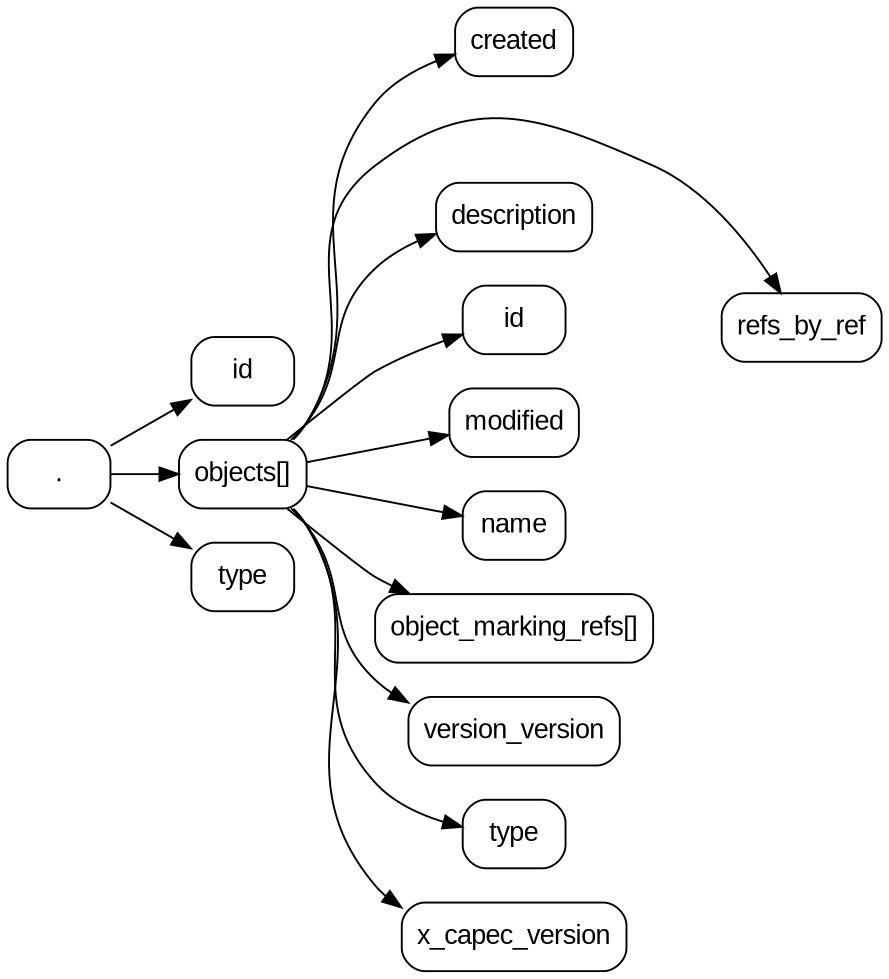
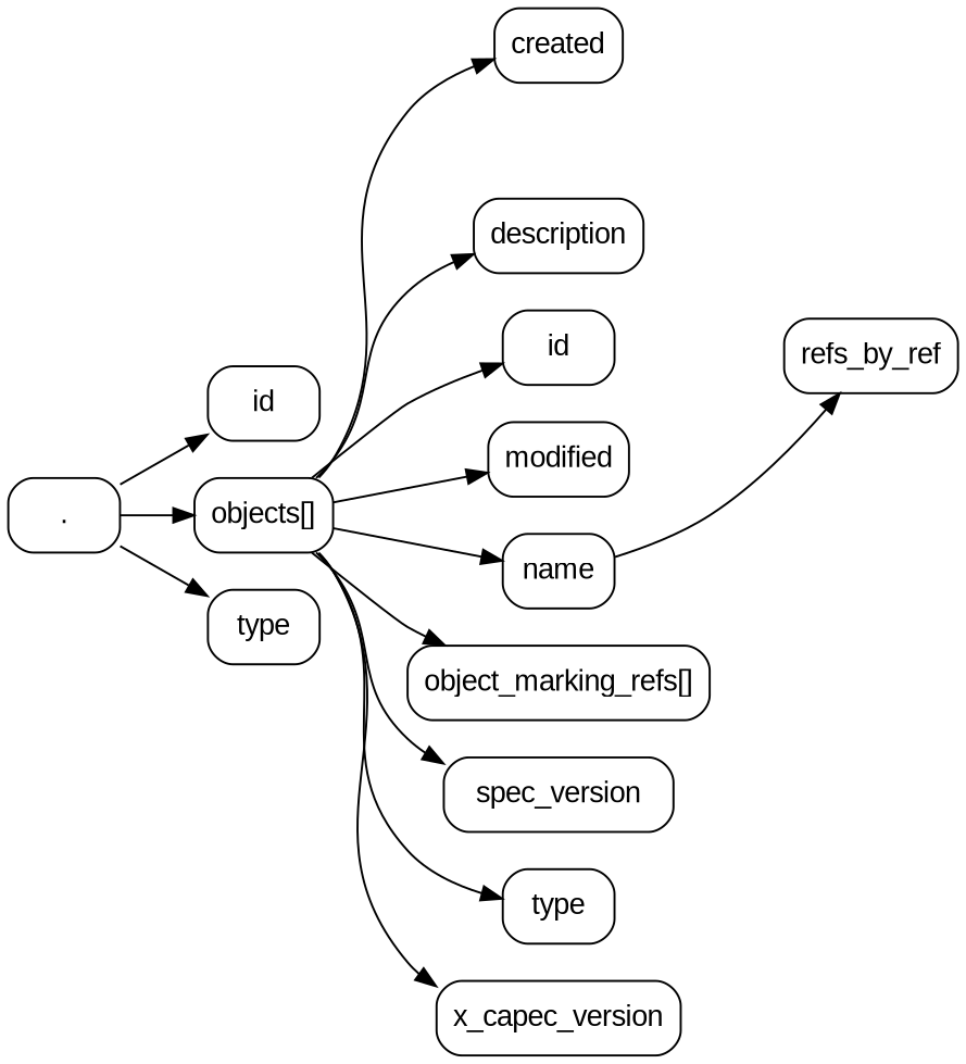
  strict digraph {
    fontname="Liberation Sans"
    rankdir=LR
    node [fontname="Liberation Sans" shape=box style=rounded]
    edge [fontname="Liberation Sans"]
    "."
    id
    "objects[]"
    type
    n5 [label=created]
    n6 [label=refs_by_ref]
    n7 [label=description]
    n8 [label=id]
    n9 [label=modified]
    n10 [label=name]
    n11 [label="object_marking_refs[]"]
-   n12 [label=version_version]
+   n12 [label=spec_version]
    n13 [label=type]
    n14 [label=x_capec_version]
    "." -> id
    "." -> "objects[]"
    "." -> type
    "objects[]" -> n5
-   "objects[]" -> n6
+   n10 -> n6
    "objects[]" -> n7
    "objects[]" -> n8
    "objects[]" -> n9
    "objects[]" -> n10
    "objects[]" -> n11
    "objects[]" -> n12
    "objects[]" -> n13
    "objects[]" -> n14
  }
